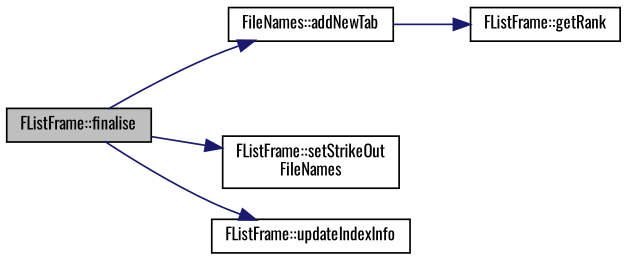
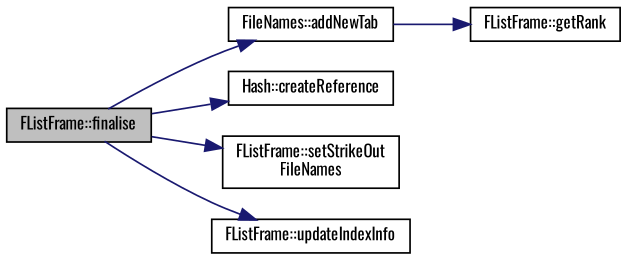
  digraph {
    fontname=Oswald
    rankdir=LR
    node [color=black fillcolor=white fontname=Oswald fontsize=10 shape=record style=filled]
    edge [color=midnightblue fontname=Oswald fontsize=10 labelfontname=Helvetica labelfontsize=10 style=solid]
    n1 [fillcolor=grey75 fontcolor=black height=0.2 label="FListFrame::finalise" width=0.4]
    n2 [height=0.2 label="FileNames::addNewTab" width=0.4]
+   n3 [height=0.2 label="Hash::createReference" width=0.4]
    n4 [height=0.2 label="FListFrame::setStrikeOut\lFileNames" width=0.4]
    n5 [height=0.2 label="FListFrame::updateIndexInfo" width=0.4]
    n6 [height=0.2 label="FListFrame::getRank" width=0.4]
    n1 -> n2
+   n1 -> n3
    n1 -> n4
    n1 -> n5
    n2 -> n6
  }
